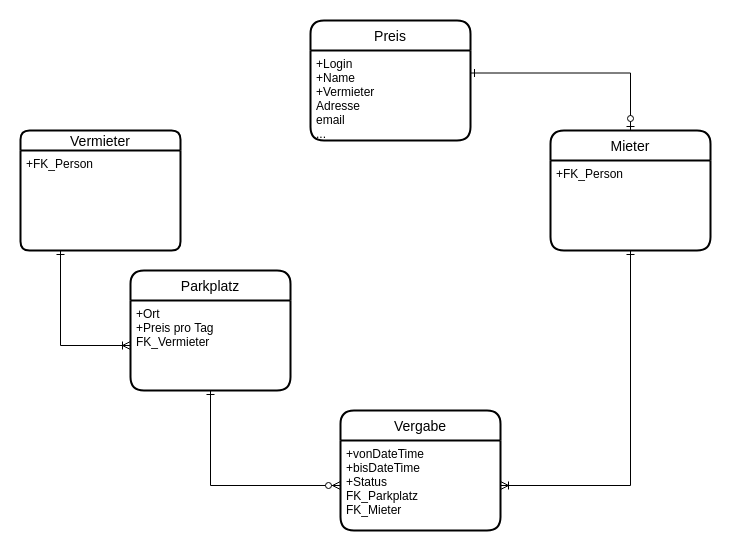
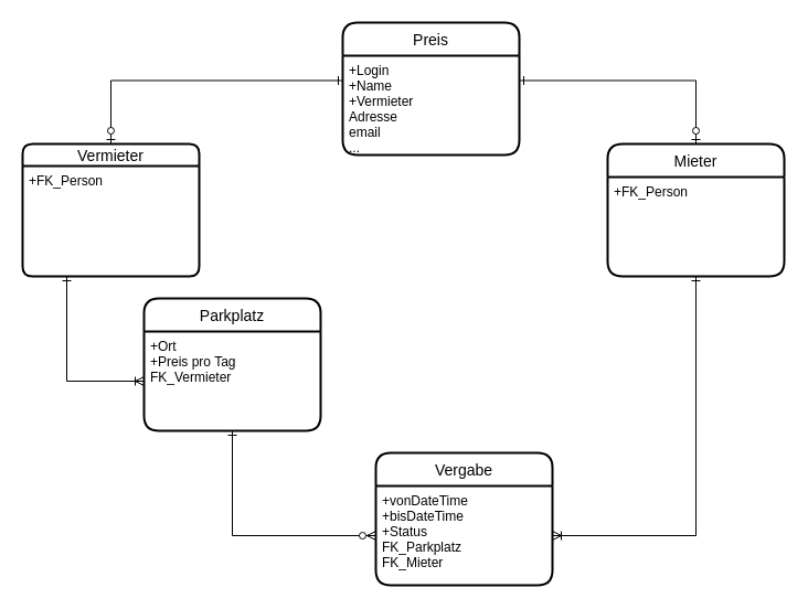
  <mxCell id="0" />
  <mxCell id="1" parent="0" />
  <mxCell id="2" value="Parkplatz" style="swimlane;childLayout=stackLayout;horizontal=1;startSize=30;horizontalStack=0;rounded=1;fontSize=14;fontStyle=0;strokeWidth=2;resizeParent=0;resizeLast=1;shadow=0;dashed=0;align=center;" parent="1" vertex="1"><mxGeometry x="130" y="270" width="160" height="120" as="geometry" /></mxCell>
  <mxCell id="3" value="+Ort&#10;+Preis pro Tag&#10;FK_Vermieter" style="align=left;strokeColor=none;fillColor=none;spacingLeft=4;fontSize=12;verticalAlign=top;resizable=0;rotatable=0;part=1;" parent="2" vertex="1"><mxGeometry y="30" width="160" height="90" as="geometry" /></mxCell>
+ <mxCell id="4" style="edgeStyle=orthogonalEdgeStyle;rounded=0;orthogonalLoop=1;jettySize=auto;html=1;exitX=0.5;exitY=0;exitDx=0;exitDy=0;entryX=0;entryY=0.25;entryDx=0;entryDy=0;startArrow=ERzeroToOne;startFill=1;endArrow=ERone;endFill=0;" parent="1" source="5" target="12" edge="1"><mxGeometry relative="1" as="geometry" /></mxCell>
  <mxCell id="5" value="Vermieter" style="swimlane;childLayout=stackLayout;horizontal=1;startSize=20;horizontalStack=0;rounded=1;fontSize=14;fontStyle=0;strokeWidth=2;resizeParent=0;resizeLast=1;shadow=0;dashed=0;align=center;" parent="1" vertex="1"><mxGeometry x="20" y="130" width="160" height="120" as="geometry" /></mxCell>
  <mxCell id="6" value="+FK_Person&#10;&#10;" style="align=left;strokeColor=none;fillColor=none;spacingLeft=4;fontSize=12;verticalAlign=top;resizable=0;rotatable=0;part=1;" parent="5" vertex="1"><mxGeometry y="20" width="160" height="100" as="geometry" /></mxCell>
  <mxCell id="7" value="Vergabe" style="swimlane;childLayout=stackLayout;horizontal=1;startSize=30;horizontalStack=0;rounded=1;fontSize=14;fontStyle=0;strokeWidth=2;resizeParent=0;resizeLast=1;shadow=0;dashed=0;align=center;" parent="1" vertex="1"><mxGeometry x="340" y="410" width="160" height="120" as="geometry" /></mxCell>
  <mxCell id="8" value="+vonDateTime&#10;+bisDateTime&#10;+Status&#10;FK_Parkplatz&#10;FK_Mieter" style="align=left;strokeColor=none;fillColor=none;spacingLeft=4;fontSize=12;verticalAlign=top;resizable=0;rotatable=0;part=1;" parent="7" vertex="1"><mxGeometry y="30" width="160" height="90" as="geometry" /></mxCell>
  <mxCell id="9" value="Mieter" style="swimlane;childLayout=stackLayout;horizontal=1;startSize=30;horizontalStack=0;rounded=1;fontSize=14;fontStyle=0;strokeWidth=2;resizeParent=0;resizeLast=1;shadow=0;dashed=0;align=center;" parent="1" vertex="1"><mxGeometry x="550" y="130" width="160" height="120" as="geometry" /></mxCell>
  <mxCell id="10" value="+FK_Person&#10;" style="align=left;strokeColor=none;fillColor=none;spacingLeft=4;fontSize=12;verticalAlign=top;resizable=0;rotatable=0;part=1;" parent="9" vertex="1"><mxGeometry y="30" width="160" height="90" as="geometry" /></mxCell>
  <mxCell id="11" value="Preis" style="swimlane;childLayout=stackLayout;horizontal=1;startSize=30;horizontalStack=0;rounded=1;fontSize=14;fontStyle=0;strokeWidth=2;resizeParent=0;resizeLast=1;shadow=0;dashed=0;align=center;" parent="1" vertex="1"><mxGeometry x="310" y="20" width="160" height="120" as="geometry" /></mxCell>
  <mxCell id="12" value="+Login&#10;+Name&#10;+Vermieter&#10;Adresse&#10;email&#10;..." style="align=left;strokeColor=none;fillColor=none;spacingLeft=4;fontSize=12;verticalAlign=top;resizable=0;rotatable=0;part=1;" parent="11" vertex="1"><mxGeometry y="30" width="160" height="90" as="geometry" /></mxCell>
  <mxCell id="13" style="edgeStyle=orthogonalEdgeStyle;rounded=0;orthogonalLoop=1;jettySize=auto;html=1;exitX=0.25;exitY=1;exitDx=0;exitDy=0;entryX=0;entryY=0.5;entryDx=0;entryDy=0;endArrow=ERoneToMany;endFill=0;startArrow=ERone;startFill=0;" parent="1" source="6" target="3" edge="1"><mxGeometry relative="1" as="geometry" /></mxCell>
  <mxCell id="14" style="edgeStyle=orthogonalEdgeStyle;rounded=0;orthogonalLoop=1;jettySize=auto;html=1;exitX=0.5;exitY=1;exitDx=0;exitDy=0;entryX=0;entryY=0.5;entryDx=0;entryDy=0;endArrow=ERzeroToMany;endFill=1;startArrow=ERone;startFill=0;" parent="1" source="3" target="8" edge="1"><mxGeometry relative="1" as="geometry" /></mxCell>
  <mxCell id="15" style="edgeStyle=orthogonalEdgeStyle;rounded=0;orthogonalLoop=1;jettySize=auto;html=1;exitX=1;exitY=0.5;exitDx=0;exitDy=0;entryX=0.5;entryY=1;entryDx=0;entryDy=0;endArrow=ERone;endFill=0;startArrow=ERoneToMany;startFill=0;" parent="1" source="8" target="10" edge="1"><mxGeometry relative="1" as="geometry" /></mxCell>
  <mxCell id="16" style="edgeStyle=orthogonalEdgeStyle;rounded=0;orthogonalLoop=1;jettySize=auto;html=1;exitX=1;exitY=0.25;exitDx=0;exitDy=0;entryX=0.5;entryY=0;entryDx=0;entryDy=0;startArrow=ERone;startFill=0;endArrow=ERzeroToOne;endFill=1;" parent="1" source="12" target="9" edge="1"><mxGeometry relative="1" as="geometry" /></mxCell>
